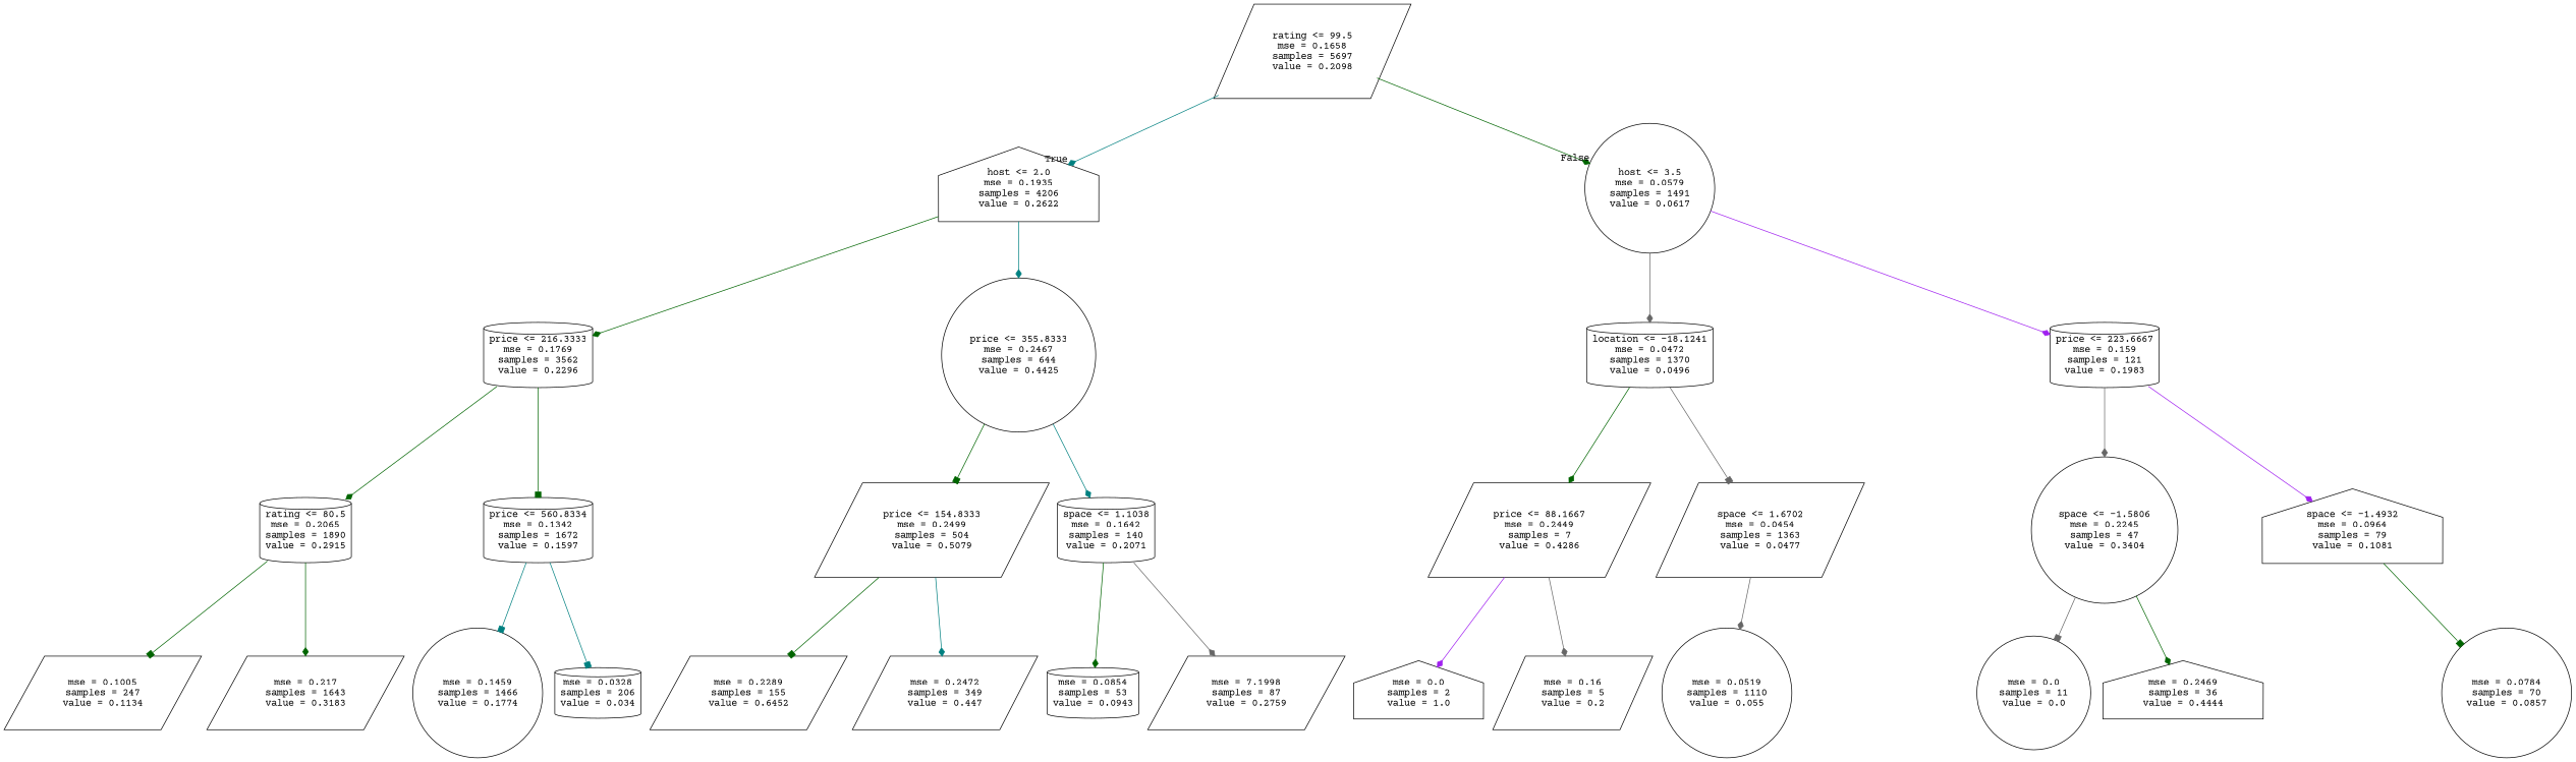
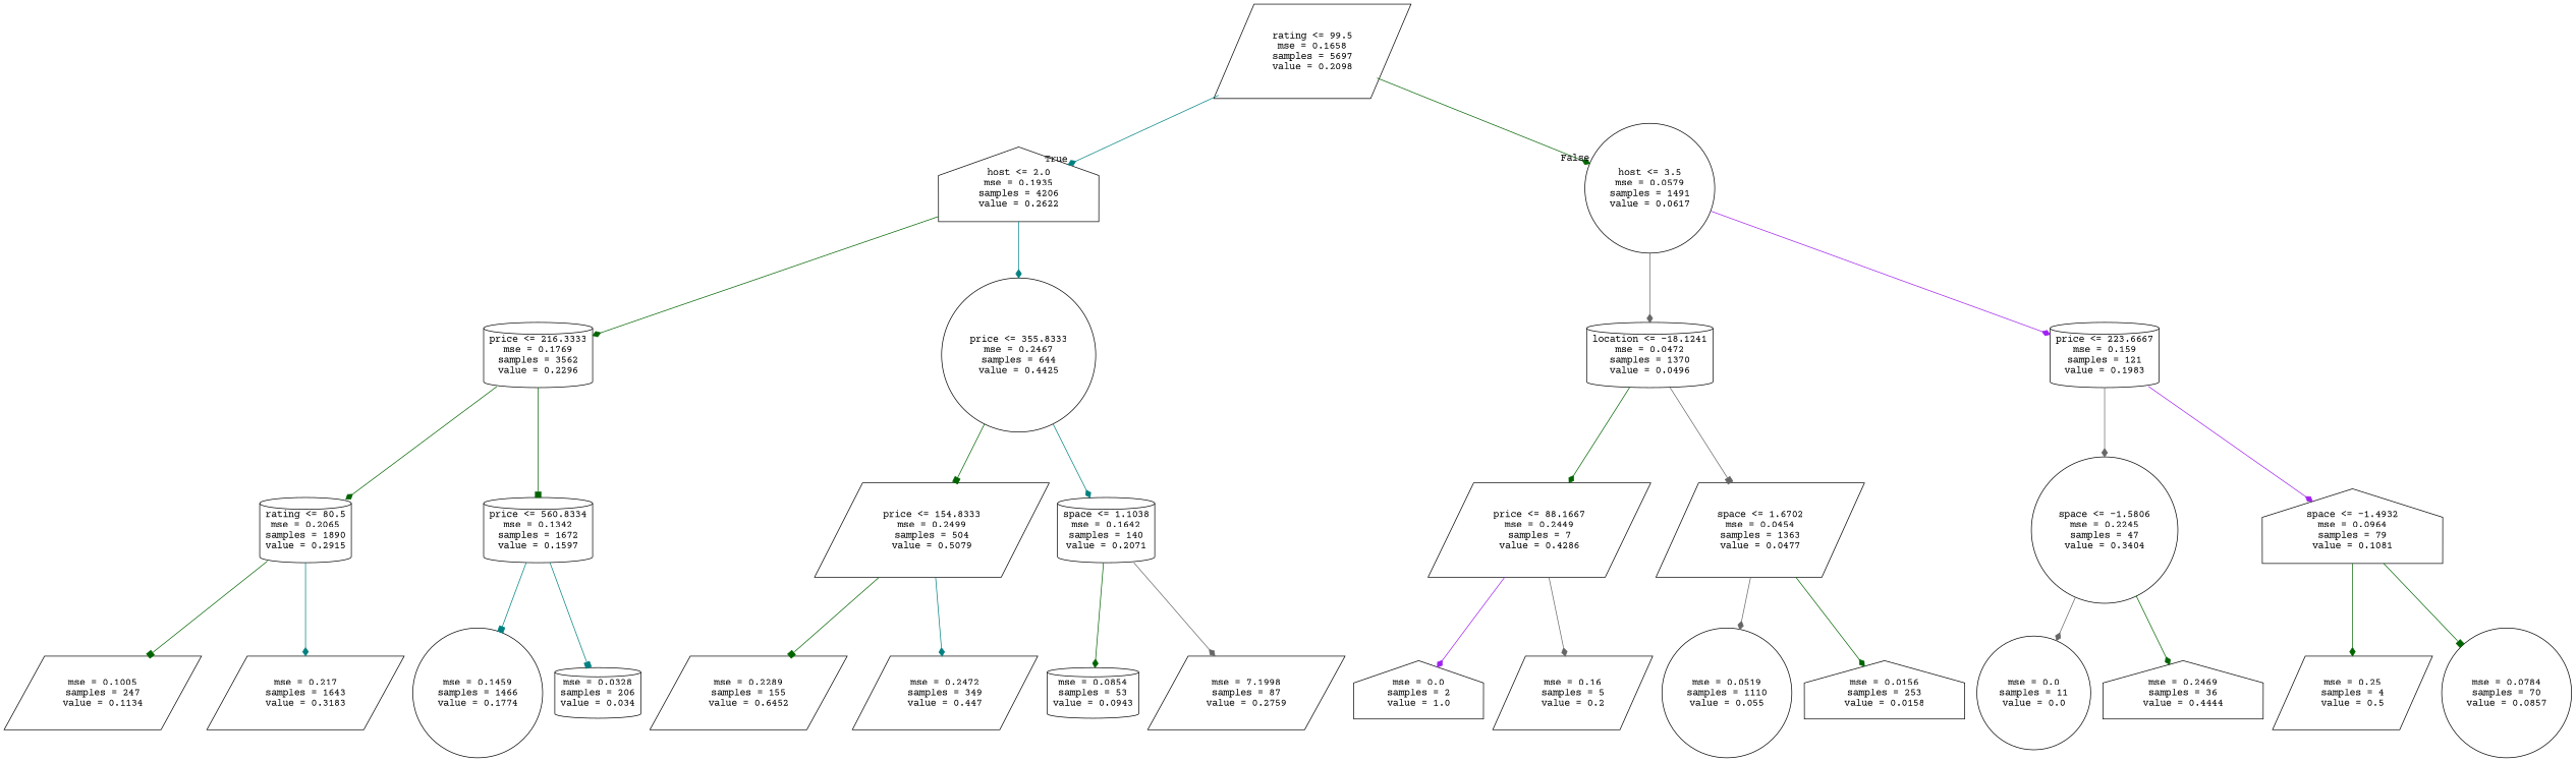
  digraph {
    fontname="Courier Prime"
    node [fontname="Courier Prime" shape=parallelogram]
    edge [arrowhead=diamond color=darkgreen fontname="Courier Prime"]
    n1 [label="rating <= 99.5\nmse = 0.1658\nsamples = 5697\nvalue = 0.2098"]
    n2 [label="host <= 2.0\nmse = 0.1935\nsamples = 4206\nvalue = 0.2622" shape=house]
    n3 [label="host <= 3.5\nmse = 0.0579\nsamples = 1491\nvalue = 0.0617" shape=circle]
    n4 [label="price <= 216.3333\nmse = 0.1769\nsamples = 3562\nvalue = 0.2296" shape=cylinder]
    n5 [label="price <= 355.8333\nmse = 0.2467\nsamples = 644\nvalue = 0.4425" shape=circle]
    n6 [label="location <= -18.1241\nmse = 0.0472\nsamples = 1370\nvalue = 0.0496" shape=cylinder]
    n7 [label="price <= 223.6667\nmse = 0.159\nsamples = 121\nvalue = 0.1983" shape=cylinder]
    n8 [label="rating <= 80.5\nmse = 0.2065\nsamples = 1890\nvalue = 0.2915" shape=cylinder]
    n9 [label="price <= 560.8334\nmse = 0.1342\nsamples = 1672\nvalue = 0.1597" shape=cylinder]
    n10 [label="price <= 154.8333\nmse = 0.2499\nsamples = 504\nvalue = 0.5079"]
    n11 [label="space <= 1.1038\nmse = 0.1642\nsamples = 140\nvalue = 0.2071" shape=cylinder]
    n12 [label="mse = 0.1005\nsamples = 247\nvalue = 0.1134"]
    n13 [label="mse = 0.217\nsamples = 1643\nvalue = 0.3183"]
    n14 [label="mse = 0.1459\nsamples = 1466\nvalue = 0.1774" shape=circle]
    n15 [label="mse = 0.0328\nsamples = 206\nvalue = 0.034" shape=cylinder]
    n16 [label="mse = 0.2289\nsamples = 155\nvalue = 0.6452"]
    n17 [label="mse = 0.2472\nsamples = 349\nvalue = 0.447"]
    n18 [label="mse = 0.0854\nsamples = 53\nvalue = 0.0943" shape=cylinder]
    n19 [label="mse = 7.1998\nsamples = 87\nvalue = 0.2759"]
    n20 [label="price <= 88.1667\nmse = 0.2449\nsamples = 7\nvalue = 0.4286"]
    n21 [label="space <= 1.6702\nmse = 0.0454\nsamples = 1363\nvalue = 0.0477"]
    n22 [label="space <= -1.5806\nmse = 0.2245\nsamples = 47\nvalue = 0.3404" shape=circle]
    n23 [label="space <= -1.4932\nmse = 0.0964\nsamples = 79\nvalue = 0.1081" shape=house]
    n24 [label="mse = 0.0\nsamples = 2\nvalue = 1.0" shape=house]
    n25 [label="mse = 0.16\nsamples = 5\nvalue = 0.2"]
    n26 [label="mse = 0.0519\nsamples = 1110\nvalue = 0.055" shape=circle]
+   n27 [label="mse = 0.0156\nsamples = 253\nvalue = 0.0158" shape=house]
    n28 [label="mse = 0.0\nsamples = 11\nvalue = 0.0" shape=circle]
    n29 [label="mse = 0.2469\nsamples = 36\nvalue = 0.4444" shape=house]
+   n30 [label="mse = 0.25\nsamples = 4\nvalue = 0.5"]
    n31 [label="mse = 0.0784\nsamples = 70\nvalue = 0.0857" shape=circle]
    n1 -> n2 [color=teal headlabel=True labelangle=45 labeldistance=2.5]
    n1 -> n3 [headlabel=False labelangle=-45 labeldistance=2.5]
    n2 -> n4
    n2 -> n5 [color=teal]
    n3 -> n6 [color=gray40]
    n3 -> n7 [color=purple]
    n4 -> n8
    n4 -> n9 [arrowhead=box]
    n5 -> n10 [arrowhead=box]
    n5 -> n11 [color=teal]
    n6 -> n20
    n6 -> n21 [arrowhead=box color=gray40]
    n7 -> n22 [color=gray40]
    n7 -> n23 [color=purple]
    n8 -> n12 [arrowhead=box]
-   n8 -> n13
+   n8 -> n13 [color=teal]
    n9 -> n14 [arrowhead=box color=teal]
    n9 -> n15 [arrowhead=box color=teal]
    n10 -> n16 [arrowhead=box]
    n10 -> n17 [color=teal]
    n11 -> n18
    n11 -> n19 [color=gray40]
    n20 -> n24 [color=purple]
    n20 -> n25 [color=gray40]
    n21 -> n26 [color=gray40]
-   n22 -> n28 [arrowhead=box color=gray40]
+   n21 -> n27
+   n22 -> n28 [color=gray40]
    n22 -> n29
+   n23 -> n30
    n23 -> n31 [arrowhead=box]
  }
